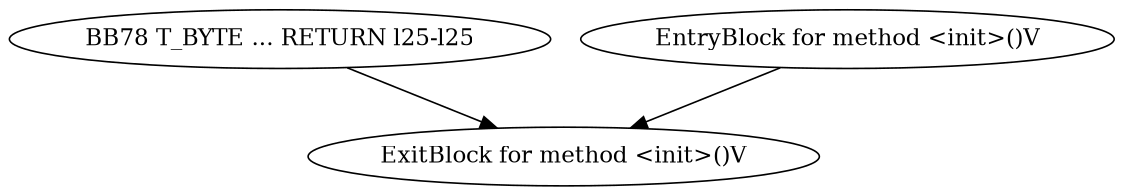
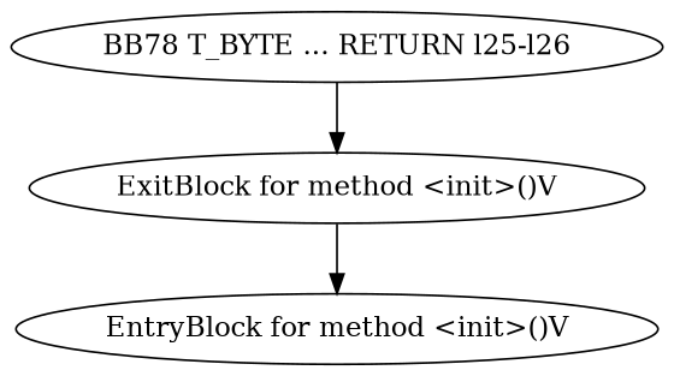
  digraph {
-   n1 [label="BB78 T_BYTE ... RETURN l25-l25"]
+   n1 [label="BB78 T_BYTE ... RETURN l25-l26"]
    n2 [label="ExitBlock for method <init>()V"]
    n3 [label="EntryBlock for method <init>()V"]
    n1 -> n2
-   n3 -> n2
+   n2 -> n3
  }
